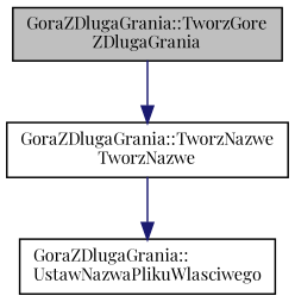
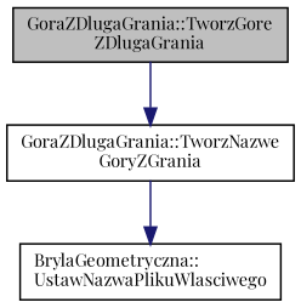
  digraph {
    fontname="Playfair Display"
    rankdir=TB
    node [color=black fillcolor=white fontname="Playfair Display" fontsize=10 shape=record style=filled]
    edge [color=midnightblue fontname="Playfair Display" fontsize=10 labelfontname=FreeSans labelfontsize=10 style=solid]
    n1 [fillcolor=grey75 fontcolor=black height=0.2 label="GoraZDlugaGrania::TworzGore\lZDlugaGrania" width=0.4]
-   n2 [height=0.2 label="GoraZDlugaGrania::TworzNazwe\lTworzNazwe" width=0.4]
-   n3 [height=0.2 label="GoraZDlugaGrania::\lUstawNazwaPlikuWlasciwego" width=0.4]
+   n2 [height=0.2 label="GoraZDlugaGrania::TworzNazwe\lGoryZGrania" width=0.4]
+   n3 [height=0.2 label="BrylaGeometryczna::\lUstawNazwaPlikuWlasciwego" width=0.4]
    n1 -> n2
    n2 -> n3
  }
